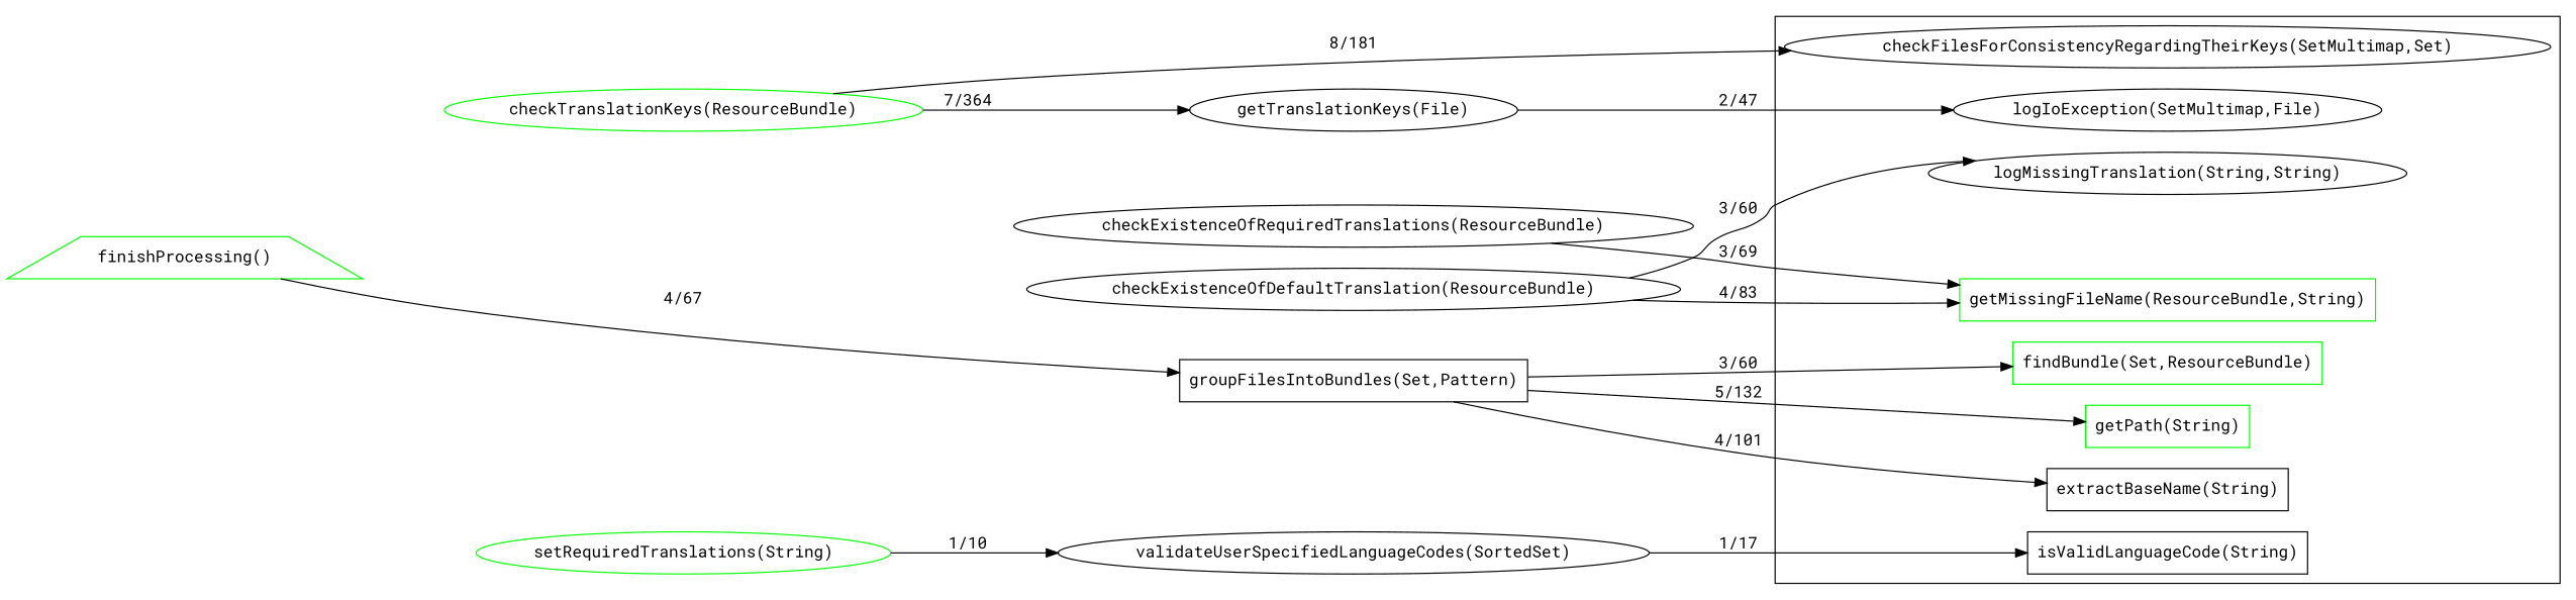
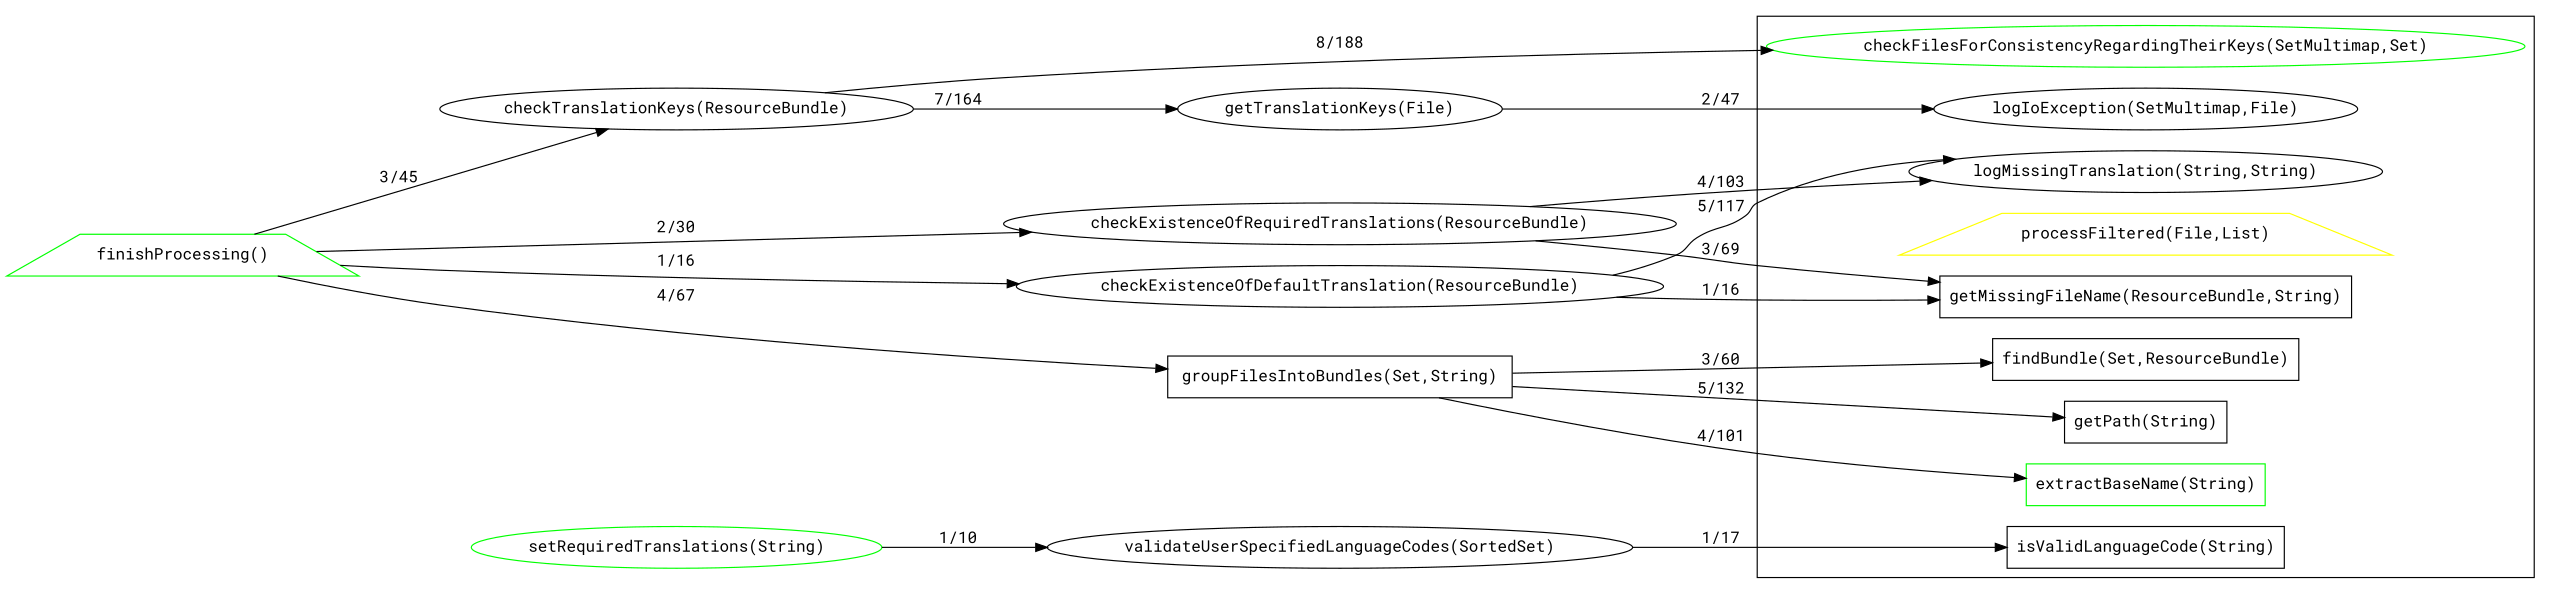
  digraph {
    fontname="Roboto Mono"
    rankdir=LR
    node [color="#000000ff" fontname="Roboto Mono"]
    edge [fontname="Roboto Mono"]
    "logMissingTranslation(String,String)"
-   "findBundle(Set,ResourceBundle)" [color="#00ff00ff" shape=polygon]
+   "findBundle(Set,ResourceBundle)" [shape=polygon]
    n3 [label="logIoException(SetMultimap,File)"]
-   "getPath(String)" [color="#00ff00ff" shape=polygon]
+   "processFiltered(File,List)" [color="#ffff00ff" shape=trapezium]
+   "getPath(String)" [shape=polygon]
    "isValidLanguageCode(String)" [shape=polygon]
-   "extractBaseName(String)" [shape=polygon]
-   "checkFilesForConsistencyRegardingTheirKeys(SetMultimap,Set)"
-   "getMissingFileName(ResourceBundle,String)" [color="#00ff00ff" shape=polygon]
+   "extractBaseName(String)" [color="#00ff00ff" shape=polygon]
+   "checkFilesForConsistencyRegardingTheirKeys(SetMultimap,Set)" [color="#00ff00ff"]
+   "getMissingFileName(ResourceBundle,String)" [shape=polygon]
    "checkExistenceOfRequiredTranslations(ResourceBundle)"
    "finishProcessing()" [color="#00ff00ff" shape=trapezium]
-   "checkTranslationKeys(ResourceBundle)" [color="#00ff00ff"]
-   "groupFilesIntoBundles(Set,Pattern)" [shape=polygon]
+   "checkTranslationKeys(ResourceBundle)"
+   "groupFilesIntoBundles(Set,Pattern)" [shape=polygon label="groupFilesIntoBundles(Set,String)"]
    "checkExistenceOfDefaultTranslation(ResourceBundle)"
    "getTranslationKeys(File)"
    "setRequiredTranslations(String)" [color="#00ff00ff"]
    "validateUserSpecifiedLanguageCodes(SortedSet)"
    subgraph cluster_1 {
      "logMissingTranslation(String,String)"
      "findBundle(Set,ResourceBundle)"
      n3
+     "processFiltered(File,List)"
      "getPath(String)"
      "isValidLanguageCode(String)"
      "extractBaseName(String)"
      "checkFilesForConsistencyRegardingTheirKeys(SetMultimap,Set)"
      "getMissingFileName(ResourceBundle,String)"
    }
+   "checkExistenceOfRequiredTranslations(ResourceBundle)" -> "logMissingTranslation(String,String)" [label="4/103"]
    "checkExistenceOfRequiredTranslations(ResourceBundle)" -> "getMissingFileName(ResourceBundle,String)" [label="3/69"]
+   "finishProcessing()" -> "checkExistenceOfRequiredTranslations(ResourceBundle)" [label="2/30"]
+   "finishProcessing()" -> "checkTranslationKeys(ResourceBundle)" [label="3/45"]
    "finishProcessing()" -> "groupFilesIntoBundles(Set,Pattern)" [label="4/67"]
-   "checkTranslationKeys(ResourceBundle)" -> "checkFilesForConsistencyRegardingTheirKeys(SetMultimap,Set)" [label="8/181"]
-   "checkTranslationKeys(ResourceBundle)" -> "getTranslationKeys(File)" [label="7/364"]
+   "finishProcessing()" -> "checkExistenceOfDefaultTranslation(ResourceBundle)" [label="1/16"]
+   "checkTranslationKeys(ResourceBundle)" -> "checkFilesForConsistencyRegardingTheirKeys(SetMultimap,Set)" [label="8/188"]
+   "checkTranslationKeys(ResourceBundle)" -> "getTranslationKeys(File)" [label="7/164"]
    "groupFilesIntoBundles(Set,Pattern)" -> "findBundle(Set,ResourceBundle)" [label="3/60"]
    "groupFilesIntoBundles(Set,Pattern)" -> "getPath(String)" [label="5/132"]
    "groupFilesIntoBundles(Set,Pattern)" -> "extractBaseName(String)" [label="4/101"]
-   "checkExistenceOfDefaultTranslation(ResourceBundle)" -> "logMissingTranslation(String,String)" [label="3/60"]
-   "checkExistenceOfDefaultTranslation(ResourceBundle)" -> "getMissingFileName(ResourceBundle,String)" [label="4/83"]
+   "checkExistenceOfDefaultTranslation(ResourceBundle)" -> "logMissingTranslation(String,String)" [label="5/117"]
+   "checkExistenceOfDefaultTranslation(ResourceBundle)" -> "getMissingFileName(ResourceBundle,String)" [label="1/16"]
    "getTranslationKeys(File)" -> n3 [label="2/47"]
    "setRequiredTranslations(String)" -> "validateUserSpecifiedLanguageCodes(SortedSet)" [label="1/10"]
    "validateUserSpecifiedLanguageCodes(SortedSet)" -> "isValidLanguageCode(String)" [label="1/17"]
  }
